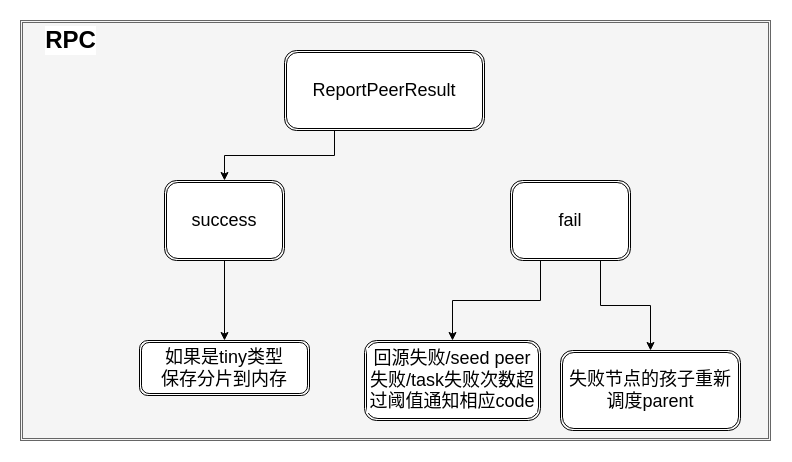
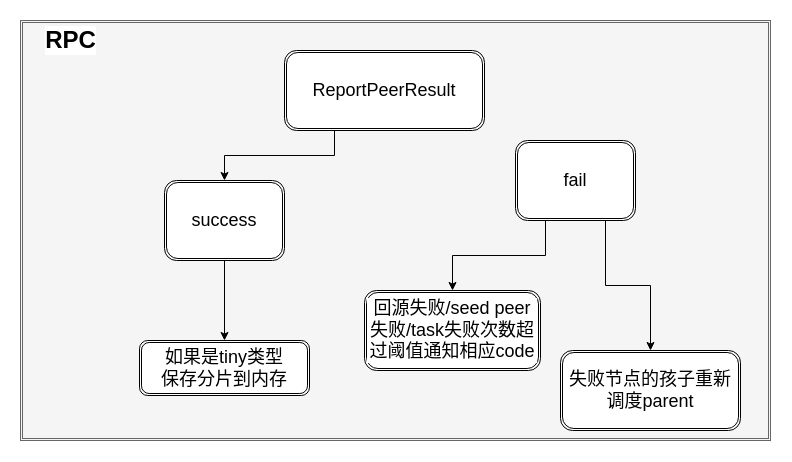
  <mxCell id="0" />
  <mxCell id="1" parent="0" />
  <mxCell id="2" value="" style="shape=ext;double=1;rounded=0;whiteSpace=wrap;html=1;labelBackgroundColor=#FFFFFF;fontFamily=Helvetica;fontSize=18;fontColor=#333333;fillColor=#f5f5f5;strokeColor=#666666;" vertex="1" parent="1"><mxGeometry x="20" y="20" width="750" height="420" as="geometry" /></mxCell>
  <mxCell id="3" value="RPC" style="text;strokeColor=none;fillColor=none;html=1;fontSize=24;fontStyle=1;verticalAlign=middle;align=center;labelBackgroundColor=#FFFFFF;fontFamily=Helvetica;fontColor=#000000;" vertex="1" parent="1"><mxGeometry x="20" y="20" width="100" height="40" as="geometry" /></mxCell>
  <mxCell id="4" style="edgeStyle=orthogonalEdgeStyle;rounded=0;orthogonalLoop=1;jettySize=auto;html=1;exitX=0.25;exitY=1;exitDx=0;exitDy=0;entryX=0.5;entryY=0;entryDx=0;entryDy=0;fontFamily=Helvetica;fontSize=18;fontColor=#000000;" edge="1" parent="1" source="5" target="7"><mxGeometry relative="1" as="geometry" /></mxCell>
  <mxCell id="5" value="ReportPeerResult" style="shape=ext;double=1;rounded=1;whiteSpace=wrap;html=1;labelBackgroundColor=#FFFFFF;fontFamily=Helvetica;fontSize=18;fontColor=#000000;" vertex="1" parent="1"><mxGeometry x="284" y="50" width="200" height="80" as="geometry" /></mxCell>
  <mxCell id="6" style="edgeStyle=orthogonalEdgeStyle;rounded=0;orthogonalLoop=1;jettySize=auto;html=1;exitX=0.5;exitY=1;exitDx=0;exitDy=0;entryX=0.5;entryY=0;entryDx=0;entryDy=0;fontFamily=Helvetica;fontSize=18;fontColor=#000000;" edge="1" parent="1" source="7" target="11"><mxGeometry relative="1" as="geometry" /></mxCell>
  <mxCell id="7" value="success" style="shape=ext;double=1;rounded=1;whiteSpace=wrap;html=1;labelBackgroundColor=#FFFFFF;fontFamily=Helvetica;fontSize=18;fontColor=#000000;" vertex="1" parent="1"><mxGeometry x="164" y="180" width="120" height="80" as="geometry" /></mxCell>
  <mxCell id="8" style="edgeStyle=orthogonalEdgeStyle;rounded=0;orthogonalLoop=1;jettySize=auto;html=1;exitX=0.25;exitY=1;exitDx=0;exitDy=0;entryX=0.5;entryY=0;entryDx=0;entryDy=0;fontFamily=Helvetica;fontSize=18;fontColor=#000000;" edge="1" parent="1" source="10" target="12"><mxGeometry relative="1" as="geometry" /></mxCell>
  <mxCell id="9" style="edgeStyle=orthogonalEdgeStyle;rounded=0;orthogonalLoop=1;jettySize=auto;html=1;exitX=0.75;exitY=1;exitDx=0;exitDy=0;fontFamily=Helvetica;fontSize=18;fontColor=#000000;" edge="1" parent="1" source="10" target="13"><mxGeometry relative="1" as="geometry" /></mxCell>
- <mxCell id="10" value="fail" style="shape=ext;double=1;rounded=1;whiteSpace=wrap;html=1;labelBackgroundColor=#FFFFFF;fontFamily=Helvetica;fontSize=18;fontColor=#000000;" vertex="1" parent="1"><mxGeometry x="510" y="180" width="120" height="80" as="geometry" /></mxCell>
+ <mxCell id="10" value="fail" style="shape=ext;double=1;rounded=1;whiteSpace=wrap;html=1;labelBackgroundColor=#FFFFFF;fontFamily=Helvetica;fontSize=18;fontColor=#000000;" vertex="1" parent="1"><mxGeometry x="515" y="140" width="120" height="80" as="geometry" /></mxCell>
  <mxCell id="11" value="如果是tiny类型&lt;br&gt;保存分片到内存" style="shape=ext;double=1;rounded=1;whiteSpace=wrap;html=1;labelBackgroundColor=#FFFFFF;fontFamily=Helvetica;fontSize=18;fontColor=#000000;" vertex="1" parent="1"><mxGeometry x="139" y="340" width="170" height="55" as="geometry" /></mxCell>
- <mxCell id="12" value="回源失败/seed peer失败/task失败次数超过阈值通知相应code" style="shape=ext;double=1;rounded=1;whiteSpace=wrap;html=1;labelBackgroundColor=#FFFFFF;fontFamily=Helvetica;fontSize=18;fontColor=#000000;" vertex="1" parent="1"><mxGeometry x="364" y="340" width="176" height="80" as="geometry" /></mxCell>
+ <mxCell id="12" value="回源失败/seed peer失败/task失败次数超过阈值通知相应code" style="shape=ext;double=1;rounded=1;whiteSpace=wrap;html=1;labelBackgroundColor=#FFFFFF;fontFamily=Helvetica;fontSize=18;fontColor=#000000;" vertex="1" parent="1"><mxGeometry x="364" y="290" width="176" height="80" as="geometry" /></mxCell>
  <mxCell id="13" value="失败节点的孩子重新调度parent" style="shape=ext;double=1;rounded=1;whiteSpace=wrap;html=1;labelBackgroundColor=#FFFFFF;fontFamily=Helvetica;fontSize=18;fontColor=#000000;" vertex="1" parent="1"><mxGeometry x="560" y="350" width="180" height="80" as="geometry" /></mxCell>
